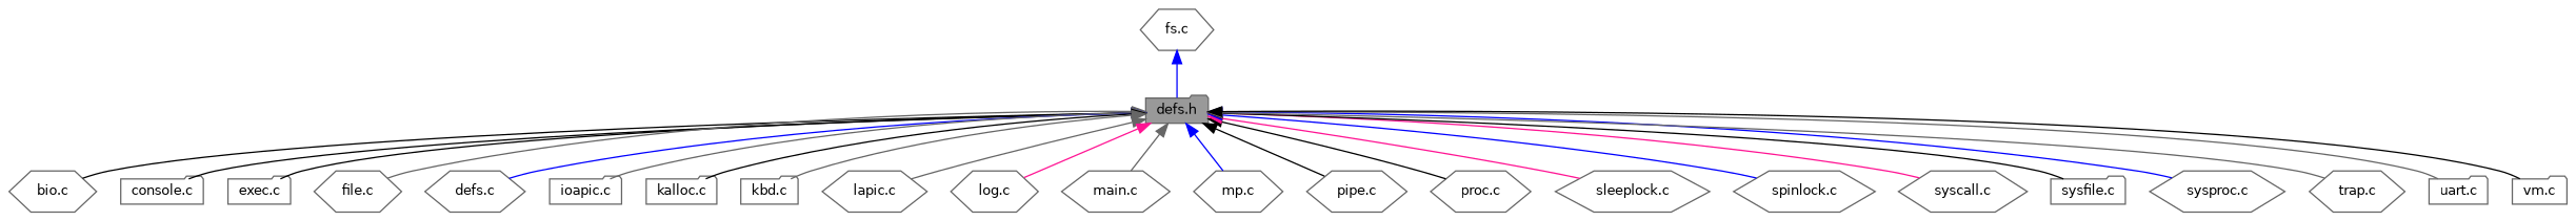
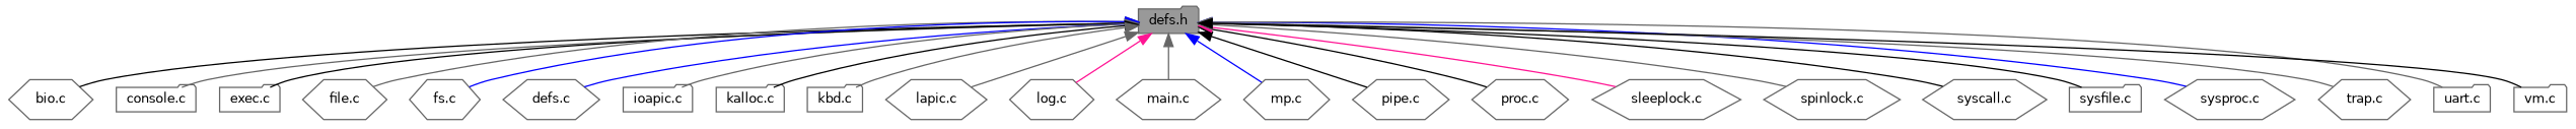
  digraph {
    node [color=grey40 fillcolor=white fontname=Helvetica fontsize=10 shape=hexagon style=filled]
    edge [color=gray40 dir=back fontname=Helvetica fontsize=10 labelfontname=Helvetica labelfontsize=10 style=solid]
    n1 [color=gray40 fillcolor=grey60 fontcolor=black height=0.2 label="defs.h" shape=folder width=0.4]
    n2 [height=0.2 label="bio.c" width=0.4]
    n3 [height=0.2 label="console.c" shape=folder width=0.4]
    n4 [height=0.2 label="exec.c" shape=folder width=0.4]
    n5 [height=0.2 label="file.c" width=0.4]
    n6 [height=0.2 label="fs.c" width=0.4]
    n7 [height=0.2 label="defs.c" width=0.4]
    n8 [height=0.2 label="ioapic.c" shape=folder width=0.4]
    n9 [height=0.2 label="kalloc.c" shape=folder width=0.4]
    n10 [height=0.2 label="kbd.c" shape=folder width=0.4]
    n11 [height=0.2 label="lapic.c" width=0.4]
    n12 [height=0.2 label="log.c" width=0.4]
    n13 [height=0.2 label="main.c" width=0.4]
    n14 [height=0.2 label="mp.c" width=0.4]
    n15 [height=0.2 label="pipe.c" width=0.4]
    n16 [height=0.2 label="proc.c" width=0.4]
    n17 [height=0.2 label="sleeplock.c" width=0.4]
    n18 [height=0.2 label="spinlock.c" width=0.4]
    n19 [height=0.2 label="syscall.c" width=0.4]
    n20 [height=0.2 label="sysfile.c" shape=folder width=0.4]
    n21 [height=0.2 label="sysproc.c" width=0.4]
    n22 [height=0.2 label="trap.c" width=0.4]
    n23 [height=0.2 label="uart.c" shape=folder width=0.4]
    n24 [height=0.2 label="vm.c" shape=folder width=0.4]
    n1 -> n2 [color=black]
-   n1 -> n3 [color=black]
+   n1 -> n3
    n1 -> n4 [color=black]
    n1 -> n5
-   n6 -> n1 [color=blue]
+   n1 -> n6 [color=blue]
    n1 -> n7 [color=blue]
    n1 -> n8
    n1 -> n9 [color=black]
    n1 -> n10
    n1 -> n11
    n1 -> n12 [color=deeppink]
    n1 -> n13
    n1 -> n14 [color=blue]
    n1 -> n15 [color=black]
    n1 -> n16 [color=black]
    n1 -> n17 [color=deeppink]
-   n1 -> n18 [color=blue]
-   n1 -> n19 [color=deeppink]
+   n1 -> n18
+   n1 -> n19 [color=black]
    n1 -> n20 [color=black]
    n1 -> n21 [color=blue]
    n1 -> n22
    n1 -> n23
    n1 -> n24 [color=black]
  }
